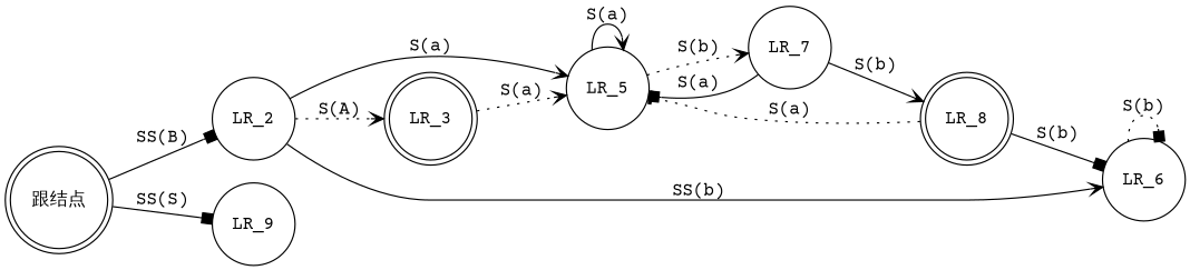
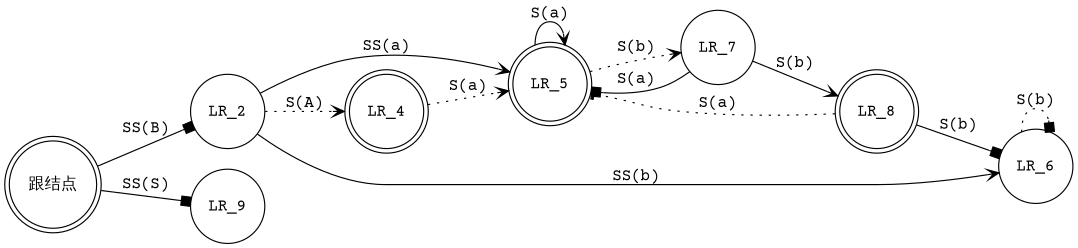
  digraph {
    fontname="Courier Prime"
    rankdir=LR
    node [fontname="Courier Prime" shape=circle]
    edge [arrowhead=vee fontname="Courier Prime" style=solid]
    n1 [label="跟结点" shape=doublecircle]
    LR_2
    n3 [label=LR_9]
-   LR_4 [shape=doublecircle label=LR_3]
+   LR_4 [shape=doublecircle]
    LR_6
-   LR_5
+   LR_5 [shape=doublecircle]
    LR_8 [shape=doublecircle]
    LR_7
    n1 -> LR_2 [arrowhead=box label="SS(B)"]
    n1 -> n3 [arrowhead=box label="SS(S)"]
    LR_2 -> LR_4 [label="S(A)" style=dotted]
    LR_2 -> LR_6 [label="SS(b)"]
-   LR_2 -> LR_5 [label="S(a)"]
+   LR_2 -> LR_5 [label="SS(a)"]
    LR_4 -> LR_5 [label="S(a)" style=dotted]
    LR_6 -> LR_6 [arrowhead=box label="S(b)" style=dotted]
    LR_5 -> LR_5 [label="S(a)"]
    LR_5 -> LR_7 [label="S(b)" style=dotted]
    LR_8 -> LR_6 [arrowhead=box label="S(b)"]
    LR_8 -> LR_5 [arrowhead=tee label="S(a)" style=dotted]
    LR_7 -> LR_5 [arrowhead=box label="S(a)"]
    LR_7 -> LR_8 [label="S(b)"]
  }
